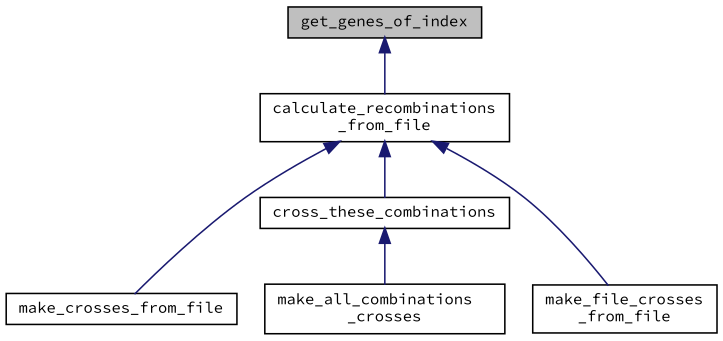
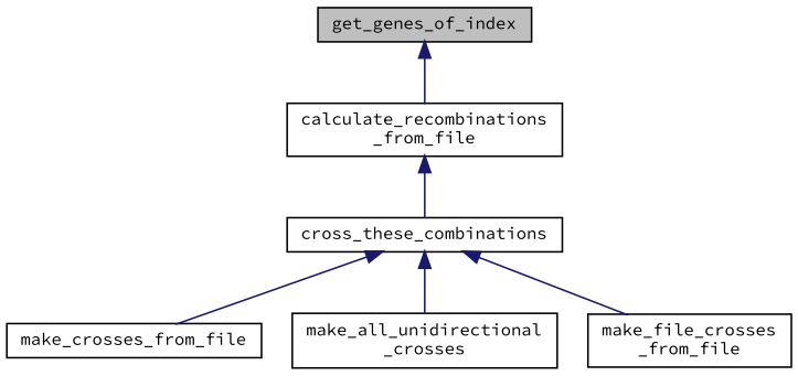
  digraph {
    fontname="Source Code Pro"
    rankdir=TB
    node [color=black fillcolor=white fontname="Source Code Pro" fontsize=10 shape=record style=filled]
    edge [color=midnightblue dir=back fontname="Source Code Pro" fontsize=10 labelfontname=Helvetica labelfontsize=10 style=solid]
    n1 [fillcolor=grey75 fontcolor=black height=0.2 label=get_genes_of_index width=0.4]
    n2 [height=0.2 label="calculate_recombinations\l_from_file" width=0.4]
    n3 [height=0.2 label=cross_these_combinations width=0.4]
-   n4 [height=0.2 label="make_all_combinations\l_crosses" width=0.4]
+   n4 [height=0.2 label="make_all_unidirectional\l_crosses" width=0.4]
    n5 [height=0.2 label=make_crosses_from_file width=0.4]
    n6 [height=0.2 label="make_file_crosses\l_from_file" width=0.4]
    n1 -> n2
    n2 -> n3
    n3 -> n4
-   n2 -> n5
-   n2 -> n6
+   n3 -> n5
+   n3 -> n6
  }
